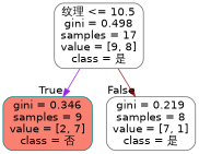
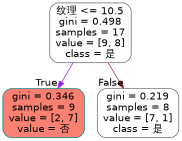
  digraph {
    node [color=gray40 fillcolor=white fontname=helvetica shape=box style="filled, rounded"]
    edge [fontname=helvetica labeldistance=2.5]
    n1 [label="纹理 <= 10.5\ngini = 0.498\nsamples = 17\nvalue = [9, 8]\nclass = 是"]
-   n2 [color=teal fillcolor=salmon label="gini = 0.346\nsamples = 9\nvalue = [2, 7]\nclass = 否"]
+   n2 [color=teal fillcolor=salmon label="gini = 0.346\nsamples = 9\nvalue = [2, 7]\nvalue = 否"]
    n3 [label="gini = 0.219\nsamples = 8\nvalue = [7, 1]\nclass = 是"]
    n1 -> n2 [headlabel=True labelangle=45 color=purple]
    n1 -> n3 [headlabel=False labelangle=-45 color=brown]
  }
